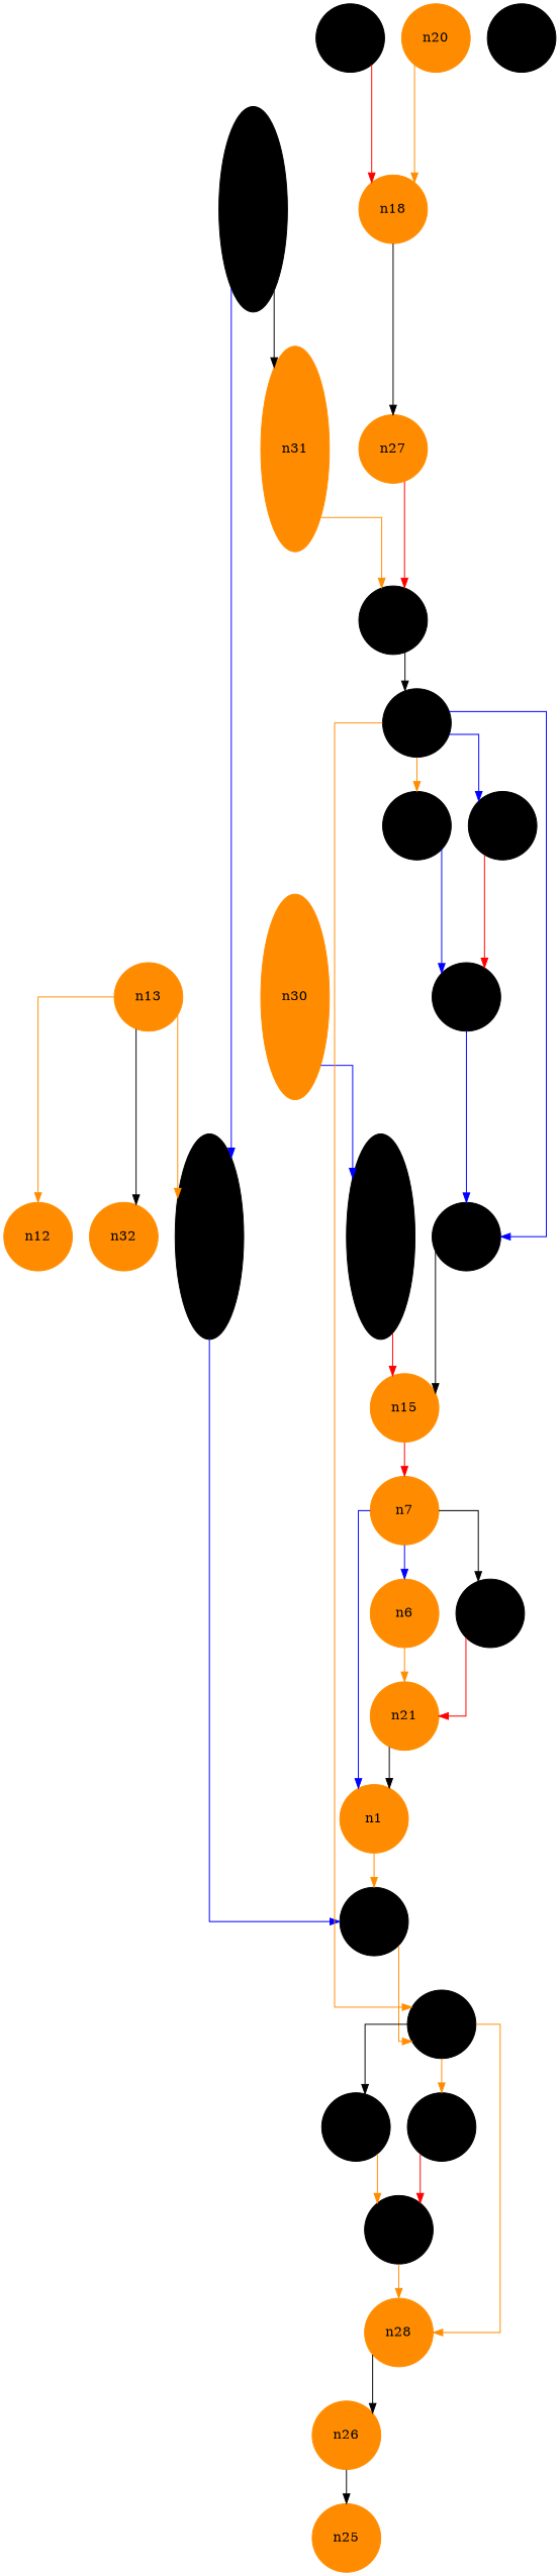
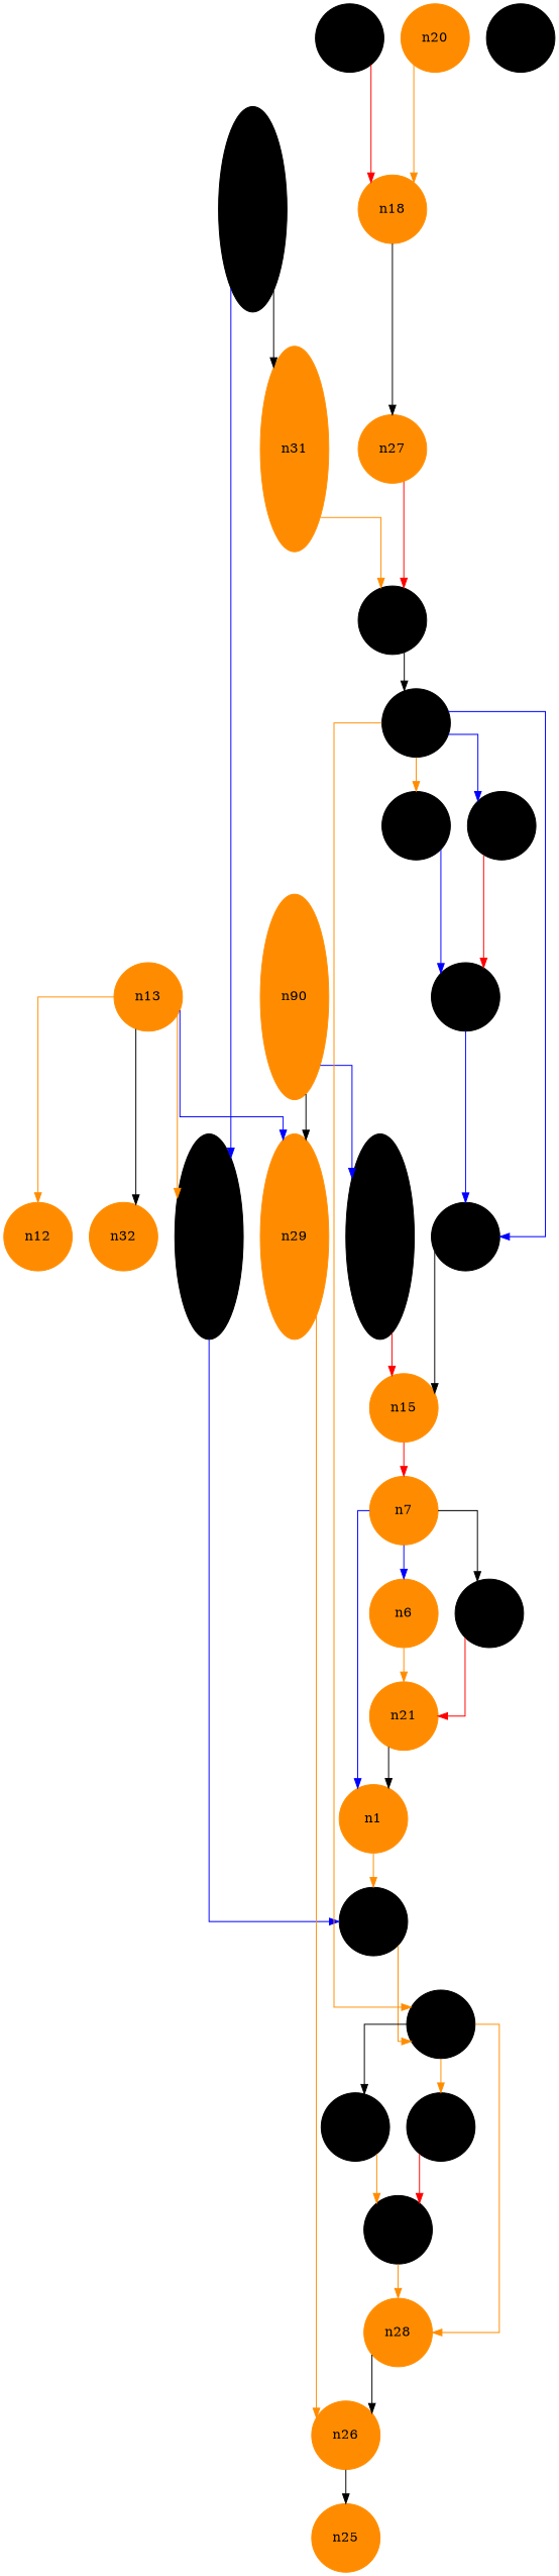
  digraph {
    splines=ortho
    node [color=darkorange shape=ellipse style=filled]
    edge [color=darkorange]
    n13 [height=1 width=1]
    n2 [color=black height=3 width=1]
+   n29 [height=3 width=1]
    n32 [height=1 width=1]
    n12 [height=1 width=1]
    n0 [color=black height=1 width=1]
    n26 [height=1 width=1]
    n14 [color=black height=1 width=1]
    n25 [height=1 width=1]
    n19 [color=black height=1 width=1]
    n18 [height=1 width=1]
    n27 [height=1 width=1]
    n11 [color=black height=1 width=1]
-   n30 [height=3 width=1]
+   n30 [height=3 width=1 label=n90]
    n16 [color=black height=3 width=1]
    n15 [height=1 width=1]
    n7 [height=1 width=1]
    n20 [height=1 width=1]
    n33 [color=black height=1 width=1]
    n22 [color=black height=3 width=1]
    n31 [height=3 width=1]
    n5 [color=black height=1 width=1]
    n1 [height=1 width=1]
    n6 [height=1 width=1]
    n10 [color=black height=1 width=1]
    n3 [color=black height=1 width=1]
    n8 [color=black height=1 width=1]
    n9 [color=black height=1 width=1]
    n24 [color=black height=1 width=1]
    n17 [color=black height=1 width=1]
    n28 [height=1 width=1]
    n4 [color=black height=1 width=1]
    n23 [color=black height=1 width=1]
    n21 [height=1 width=1]
    n13 -> n2
+   n13 -> n29 [color=blue]
    n13 -> n32 [color=black]
    n13 -> n12
    n2 -> n0 [color=blue]
+   n29 -> n26
    n0 -> n14
    n26 -> n25 [color=black]
    n14 -> n24 [color=black]
    n14 -> n17
    n14 -> n28
    n19 -> n18 [color=red]
    n18 -> n27 [color=black]
    n27 -> n11 [color=red]
    n11 -> n5 [color=black]
+   n30 -> n29 [color=black]
    n30 -> n16 [color=blue]
    n16 -> n15 [color=red]
    n15 -> n7 [color=red]
    n7 -> n1 [color=blue]
    n7 -> n6 [color=blue]
    n7 -> n10 [color=black]
    n20 -> n18
    n22 -> n2 [color=blue]
    n22 -> n31 [color=black]
    n31 -> n11
    n5 -> n14
    n5 -> n3 [color=blue]
    n5 -> n8
    n5 -> n9 [color=blue]
    n1 -> n0
    n6 -> n21
    n10 -> n21 [color=red]
    n3 -> n15 [color=black]
    n8 -> n4 [color=blue]
    n9 -> n4 [color=red]
    n24 -> n23
    n17 -> n23 [color=red]
    n28 -> n26 [color=black]
    n4 -> n3 [color=blue]
    n23 -> n28
    n21 -> n1 [color=black]
  }
